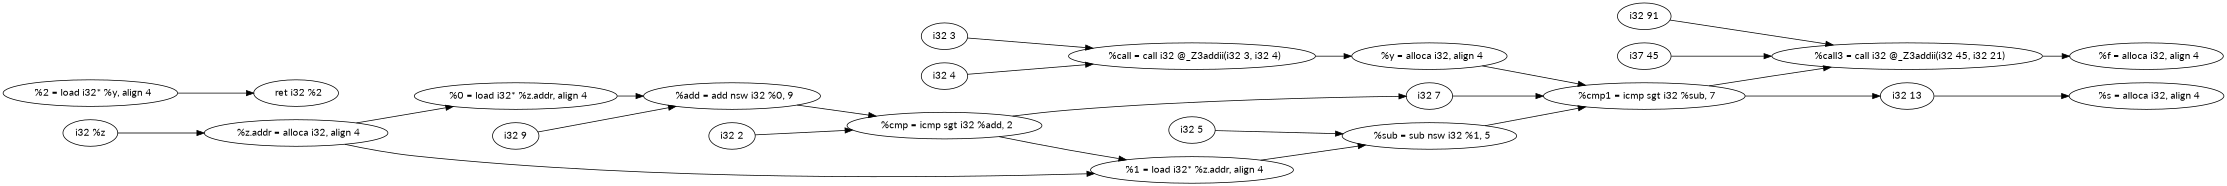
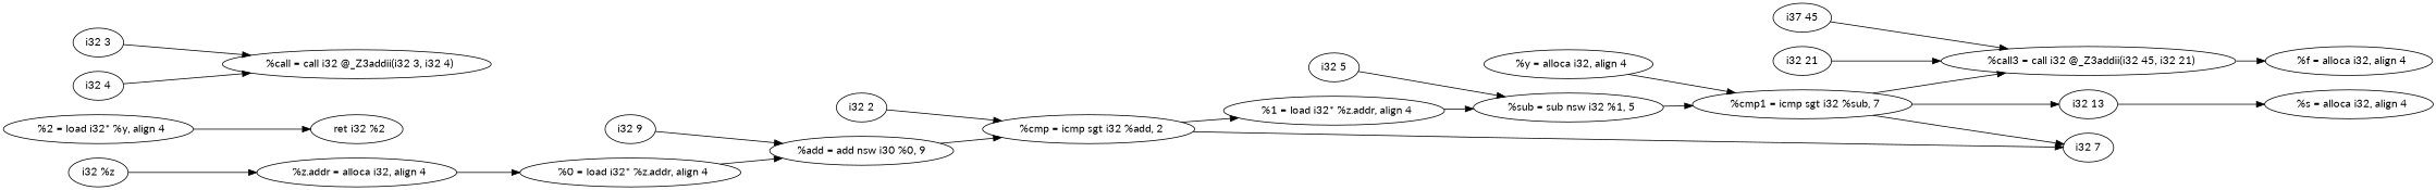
  digraph {
    fontname=Lato
    rankdir=LR
    node [fontname=Lato]
    edge [fontname=Lato]
    "  %z.addr = alloca i32, align 4"
    "  %0 = load i32* %z.addr, align 4"
    "  %1 = load i32* %z.addr, align 4"
-   "  %add = add nsw i32 %0, 9"
+   "  %add = add nsw i32 %0, 9" [label="%add = add nsw i30 %0, 9"]
    "  %sub = sub nsw i32 %1, 5"
    "  %y = alloca i32, align 4"
    "  %cmp1 = icmp sgt i32 %sub, 7"
    "  %2 = load i32* %y, align 4"
    "  ret i32 %2"
    "i32 %z"
    "  %cmp = icmp sgt i32 %add, 2"
    "i32 7"
    "i32 9"
    "  %call = call i32 @_Z3addii(i32 3, i32 4)"
    "i32 2"
    "i32 3"
    "i32 4"
    "  %call3 = call i32 @_Z3addii(i32 45, i32 21)"
    "i32 13"
    "i32 5"
    "  %f = alloca i32, align 4"
    "  %s = alloca i32, align 4"
    n23 [label="i37 45"]
-   "i32 21" [label="i32 91"]
+   "i32 21"
    "  %z.addr = alloca i32, align 4" -> "  %0 = load i32* %z.addr, align 4"
-   "  %z.addr = alloca i32, align 4" -> "  %1 = load i32* %z.addr, align 4"
    "  %0 = load i32* %z.addr, align 4" -> "  %add = add nsw i32 %0, 9"
    "  %1 = load i32* %z.addr, align 4" -> "  %sub = sub nsw i32 %1, 5"
    "  %add = add nsw i32 %0, 9" -> "  %cmp = icmp sgt i32 %add, 2"
    "  %sub = sub nsw i32 %1, 5" -> "  %cmp1 = icmp sgt i32 %sub, 7"
    "  %y = alloca i32, align 4" -> "  %cmp1 = icmp sgt i32 %sub, 7"
    "  %cmp1 = icmp sgt i32 %sub, 7" -> "  %call3 = call i32 @_Z3addii(i32 45, i32 21)"
    "  %cmp1 = icmp sgt i32 %sub, 7" -> "i32 13"
    "  %2 = load i32* %y, align 4" -> "  ret i32 %2"
    "i32 %z" -> "  %z.addr = alloca i32, align 4"
    "  %cmp = icmp sgt i32 %add, 2" -> "  %1 = load i32* %z.addr, align 4"
    "  %cmp = icmp sgt i32 %add, 2" -> "i32 7"
-   "i32 7" -> "  %cmp1 = icmp sgt i32 %sub, 7"
+   "  %cmp1 = icmp sgt i32 %sub, 7" -> "i32 7"
    "i32 9" -> "  %add = add nsw i32 %0, 9"
-   "  %call = call i32 @_Z3addii(i32 3, i32 4)" -> "  %y = alloca i32, align 4"
    "i32 2" -> "  %cmp = icmp sgt i32 %add, 2"
    "i32 3" -> "  %call = call i32 @_Z3addii(i32 3, i32 4)"
    "i32 4" -> "  %call = call i32 @_Z3addii(i32 3, i32 4)"
    "  %call3 = call i32 @_Z3addii(i32 45, i32 21)" -> "  %f = alloca i32, align 4"
    "i32 13" -> "  %s = alloca i32, align 4"
    "i32 5" -> "  %sub = sub nsw i32 %1, 5"
    n23 -> "  %call3 = call i32 @_Z3addii(i32 45, i32 21)"
    "i32 21" -> "  %call3 = call i32 @_Z3addii(i32 45, i32 21)"
  }
